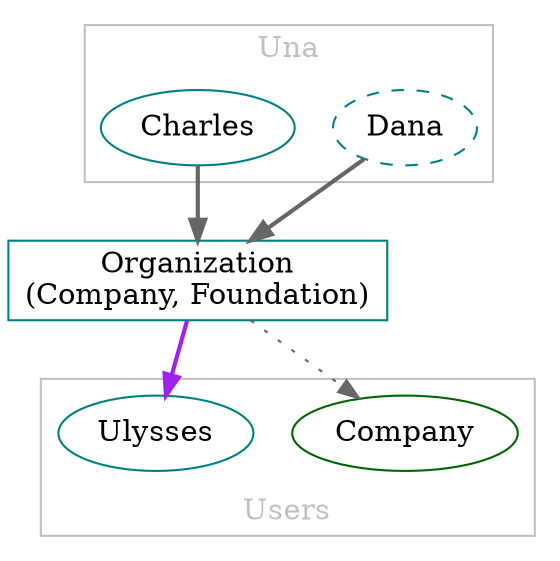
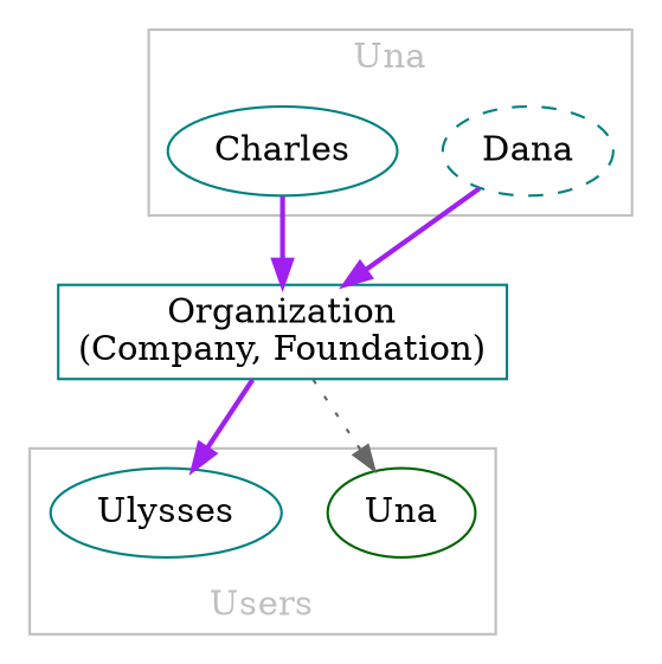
  digraph {
    fontname="DejaVu Serif"
    node [color=teal fontname="DejaVu Serif"]
    edge [color=gray40 fontname="DejaVu Serif" style=bold]
    Dana [style=dashed]
    Charles
-   Una [color=darkgreen label=Company]
+   Una [color=darkgreen]
    Ulysses
    n5 [label="Organization\n(Company, Foundation)" shape=rect]
    subgraph cluster_1 {
      color=grey
      fontcolor=grey
      label=Una
      Dana
      Charles
    }
    subgraph cluster_2 {
      color=grey
      fontcolor=grey
      label=Users
      labelloc=b
      Una
      Ulysses
    }
-   Dana -> n5
-   Charles -> n5
+   Dana -> n5 [color=purple]
+   Charles -> n5 [color=purple]
    n5 -> Una [style=dotted]
    n5 -> Ulysses [color=purple]
  }
